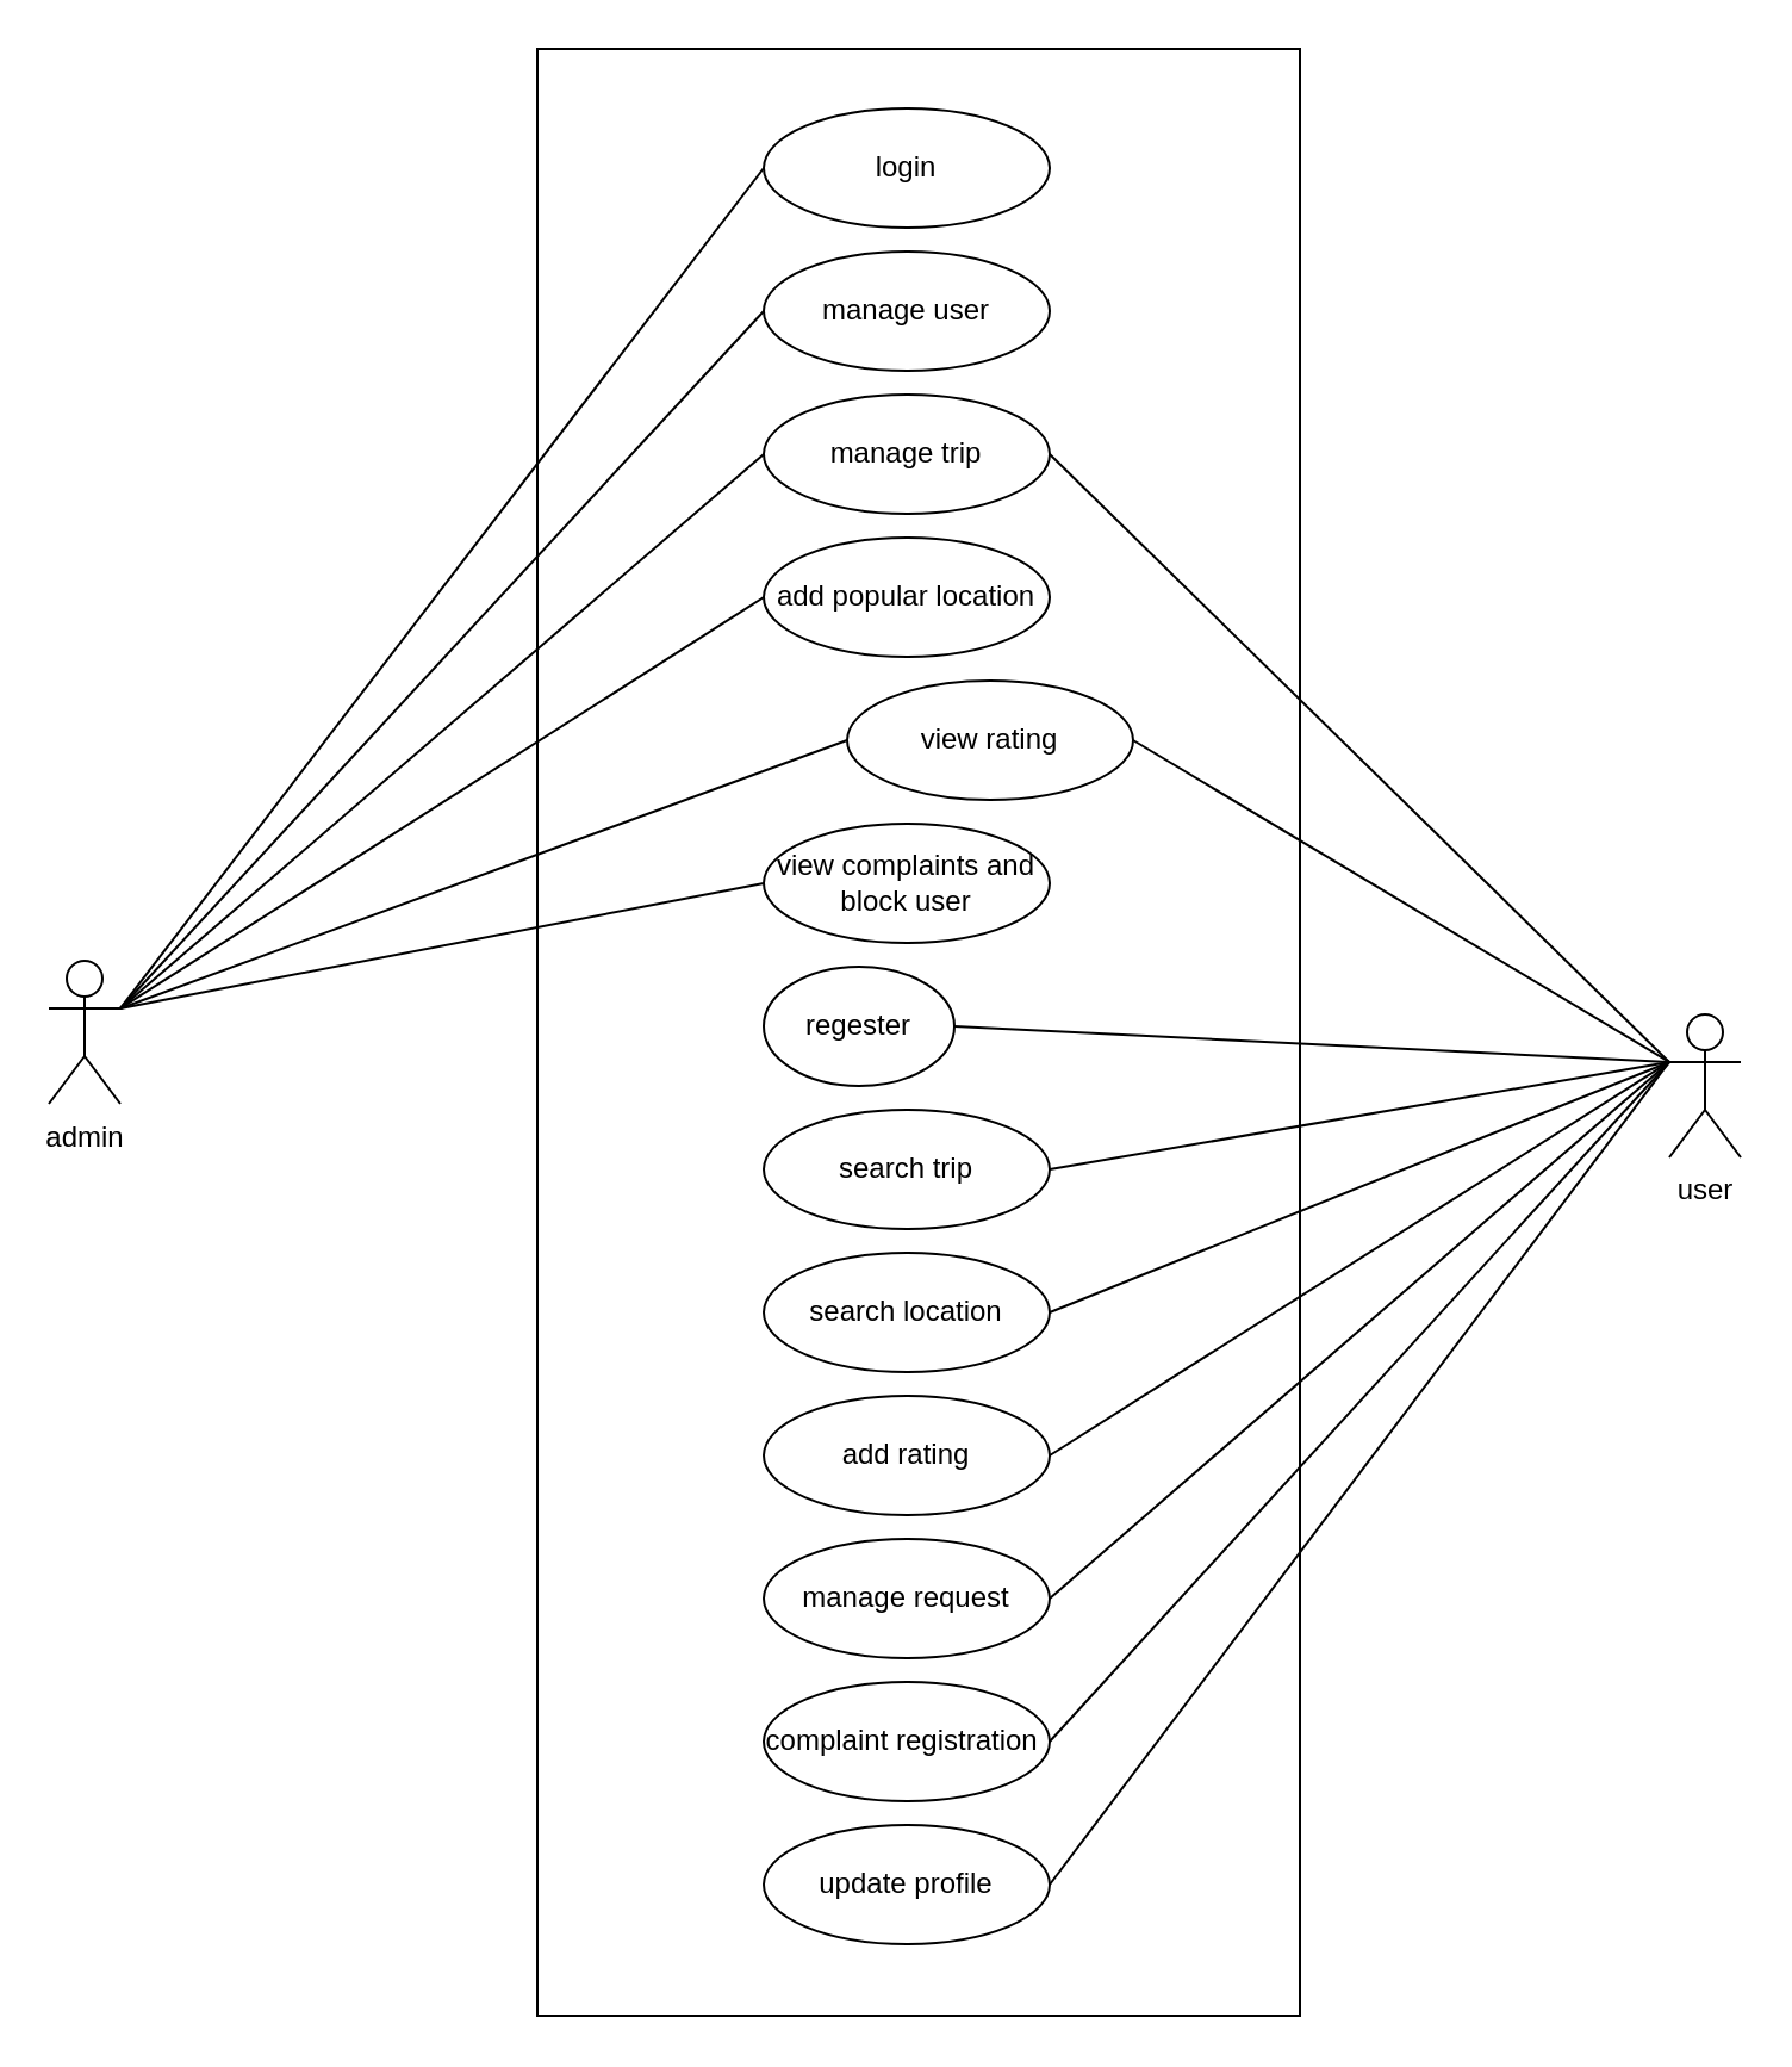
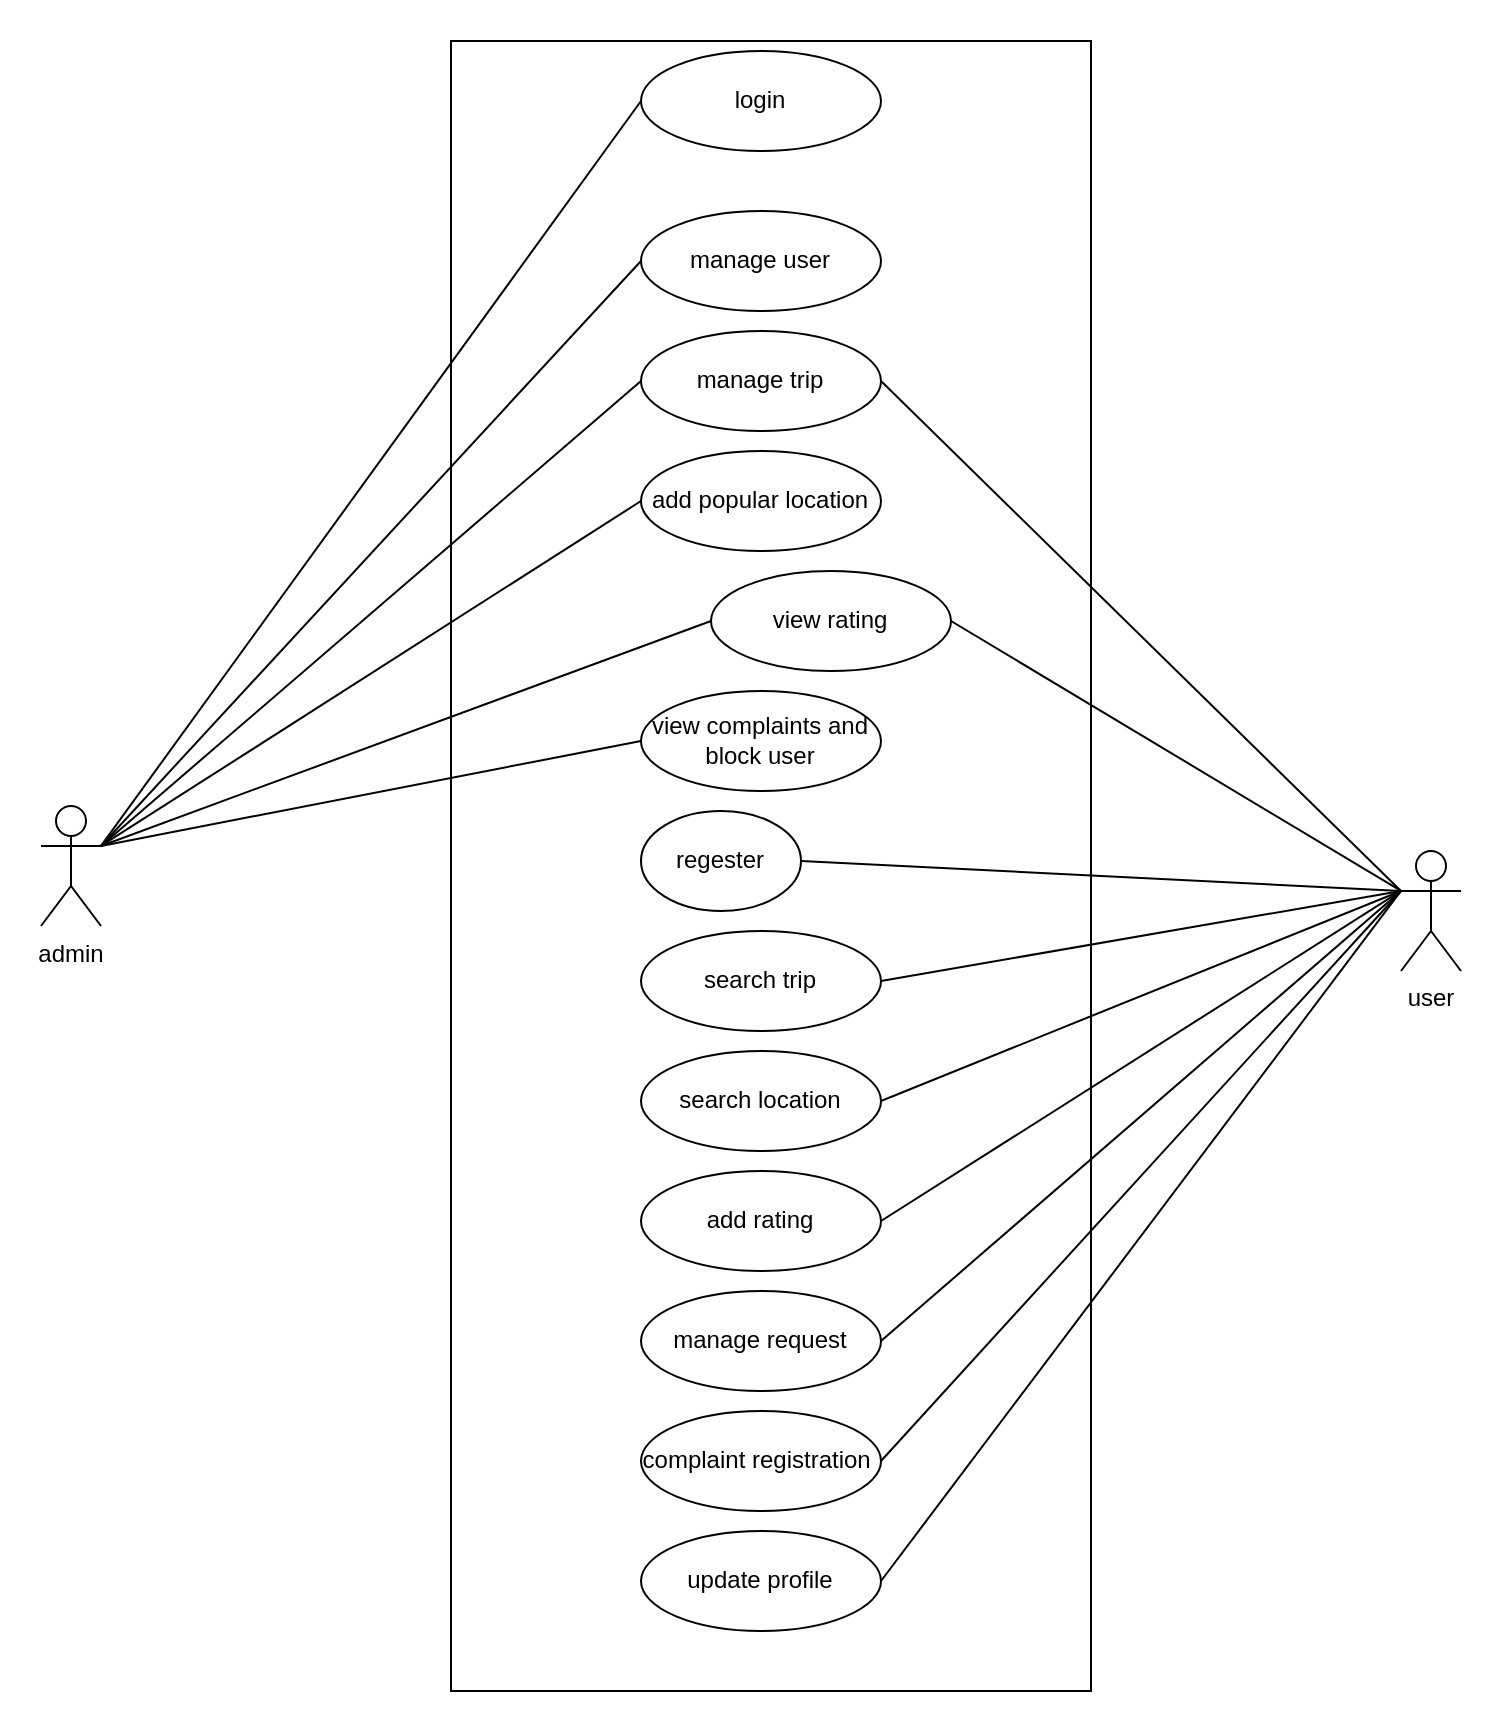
  <mxCell id="0" />
  <mxCell id="1" parent="0" />
  <mxCell id="2" value="" style="rounded=0;whiteSpace=wrap;html=1;" vertex="1" parent="1"><mxGeometry x="225" y="20" width="320" height="825" as="geometry" /></mxCell>
  <mxCell id="3" value="admin" style="shape=umlActor;verticalLabelPosition=bottom;verticalAlign=top;html=1;" vertex="1" parent="1"><mxGeometry x="20" y="402.5" width="30" height="60" as="geometry" /></mxCell>
  <mxCell id="4" value="user" style="shape=umlActor;verticalLabelPosition=bottom;verticalAlign=top;html=1;" vertex="1" parent="1"><mxGeometry x="700" y="425" width="30" height="60" as="geometry" /></mxCell>
- <mxCell id="5" value="login" style="ellipse;whiteSpace=wrap;html=1;" vertex="1" parent="1"><mxGeometry x="320" y="45" width="120" height="50" as="geometry" /></mxCell>
+ <mxCell id="5" value="login" style="ellipse;whiteSpace=wrap;html=1;" vertex="1" parent="1"><mxGeometry x="320" y="25" width="120" height="50" as="geometry" /></mxCell>
  <mxCell id="6" value="manage user" style="ellipse;whiteSpace=wrap;html=1;" vertex="1" parent="1"><mxGeometry x="320" y="105" width="120" height="50" as="geometry" /></mxCell>
  <mxCell id="7" value="manage trip" style="ellipse;whiteSpace=wrap;html=1;" vertex="1" parent="1"><mxGeometry x="320" y="165" width="120" height="50" as="geometry" /></mxCell>
  <mxCell id="8" value="add popular location" style="ellipse;whiteSpace=wrap;html=1;" vertex="1" parent="1"><mxGeometry x="320" y="225" width="120" height="50" as="geometry" /></mxCell>
  <mxCell id="9" value="view rating" style="ellipse;whiteSpace=wrap;html=1;" vertex="1" parent="1"><mxGeometry x="355" y="285" width="120" height="50" as="geometry" /></mxCell>
  <mxCell id="10" value="view complaints and block user" style="ellipse;whiteSpace=wrap;html=1;" vertex="1" parent="1"><mxGeometry x="320" y="345" width="120" height="50" as="geometry" /></mxCell>
  <mxCell id="11" value="regester" style="ellipse;whiteSpace=wrap;html=1;" vertex="1" parent="1"><mxGeometry x="320" y="405" width="80" height="50" as="geometry" /></mxCell>
  <mxCell id="12" value="search trip" style="ellipse;whiteSpace=wrap;html=1;" vertex="1" parent="1"><mxGeometry x="320" y="465" width="120" height="50" as="geometry" /></mxCell>
  <mxCell id="13" value="update profile" style="ellipse;whiteSpace=wrap;html=1;" vertex="1" parent="1"><mxGeometry x="320" y="765" width="120" height="50" as="geometry" /></mxCell>
  <mxCell id="14" value="complaint registration&amp;nbsp;" style="ellipse;whiteSpace=wrap;html=1;" vertex="1" parent="1"><mxGeometry x="320" y="705" width="120" height="50" as="geometry" /></mxCell>
  <mxCell id="15" value="manage request" style="ellipse;whiteSpace=wrap;html=1;" vertex="1" parent="1"><mxGeometry x="320" y="645" width="120" height="50" as="geometry" /></mxCell>
  <mxCell id="16" value="add rating" style="ellipse;whiteSpace=wrap;html=1;" vertex="1" parent="1"><mxGeometry x="320" y="585" width="120" height="50" as="geometry" /></mxCell>
  <mxCell id="17" value="search location" style="ellipse;whiteSpace=wrap;html=1;" vertex="1" parent="1"><mxGeometry x="320" y="525" width="120" height="50" as="geometry" /></mxCell>
  <mxCell id="18" style="edgeStyle=orthogonalEdgeStyle;rounded=0;orthogonalLoop=1;jettySize=auto;html=1;exitX=0.5;exitY=1;exitDx=0;exitDy=0;" edge="1" parent="1" source="2" target="2"><mxGeometry relative="1" as="geometry" /></mxCell>
  <mxCell id="19" value="" style="endArrow=none;html=1;rounded=0;entryX=0;entryY=0.5;entryDx=0;entryDy=0;exitX=1;exitY=0.333;exitDx=0;exitDy=0;exitPerimeter=0;" edge="1" parent="1" source="3" target="5"><mxGeometry width="50" height="50" relative="1" as="geometry"><mxPoint x="280" y="345" as="sourcePoint" /><mxPoint x="330" y="295" as="targetPoint" /></mxGeometry></mxCell>
  <mxCell id="20" value="" style="endArrow=none;html=1;rounded=0;entryX=0;entryY=0.5;entryDx=0;entryDy=0;exitX=1;exitY=0.333;exitDx=0;exitDy=0;exitPerimeter=0;" edge="1" parent="1" source="3" target="6"><mxGeometry width="50" height="50" relative="1" as="geometry"><mxPoint x="280" y="345" as="sourcePoint" /><mxPoint x="330" y="295" as="targetPoint" /></mxGeometry></mxCell>
  <mxCell id="21" value="" style="endArrow=none;html=1;rounded=0;exitX=0;exitY=0.5;exitDx=0;exitDy=0;entryX=1;entryY=0.333;entryDx=0;entryDy=0;entryPerimeter=0;" edge="1" parent="1" source="7" target="3"><mxGeometry width="50" height="50" relative="1" as="geometry"><mxPoint x="280" y="345" as="sourcePoint" /><mxPoint x="330" y="295" as="targetPoint" /></mxGeometry></mxCell>
  <mxCell id="22" value="" style="endArrow=none;html=1;rounded=0;entryX=1;entryY=0.5;entryDx=0;entryDy=0;" edge="1" parent="1" target="7"><mxGeometry width="50" height="50" relative="1" as="geometry"><mxPoint x="700" y="445" as="sourcePoint" /><mxPoint x="330" y="295" as="targetPoint" /></mxGeometry></mxCell>
  <mxCell id="23" value="" style="endArrow=none;html=1;rounded=0;exitX=1;exitY=0.333;exitDx=0;exitDy=0;exitPerimeter=0;entryX=0;entryY=0.5;entryDx=0;entryDy=0;" edge="1" parent="1" source="3" target="8"><mxGeometry width="50" height="50" relative="1" as="geometry"><mxPoint x="280" y="345" as="sourcePoint" /><mxPoint x="330" y="295" as="targetPoint" /></mxGeometry></mxCell>
  <mxCell id="24" value="" style="endArrow=none;html=1;rounded=0;exitX=1;exitY=0.333;exitDx=0;exitDy=0;exitPerimeter=0;entryX=0;entryY=0.5;entryDx=0;entryDy=0;" edge="1" parent="1" source="3" target="9"><mxGeometry width="50" height="50" relative="1" as="geometry"><mxPoint x="280" y="345" as="sourcePoint" /><mxPoint x="330" y="295" as="targetPoint" /></mxGeometry></mxCell>
  <mxCell id="25" value="" style="endArrow=none;html=1;rounded=0;entryX=0;entryY=0.5;entryDx=0;entryDy=0;exitX=1;exitY=0.333;exitDx=0;exitDy=0;exitPerimeter=0;" edge="1" parent="1" source="3" target="10"><mxGeometry width="50" height="50" relative="1" as="geometry"><mxPoint x="280" y="345" as="sourcePoint" /><mxPoint x="330" y="295" as="targetPoint" /></mxGeometry></mxCell>
  <mxCell id="26" value="" style="endArrow=none;html=1;rounded=0;entryX=1;entryY=0.5;entryDx=0;entryDy=0;exitX=0;exitY=0.333;exitDx=0;exitDy=0;exitPerimeter=0;" edge="1" parent="1" source="4" target="9"><mxGeometry width="50" height="50" relative="1" as="geometry"><mxPoint x="280" y="345" as="sourcePoint" /><mxPoint x="330" y="295" as="targetPoint" /></mxGeometry></mxCell>
  <mxCell id="27" value="" style="endArrow=none;html=1;rounded=0;entryX=1;entryY=0.5;entryDx=0;entryDy=0;exitX=0;exitY=0.333;exitDx=0;exitDy=0;exitPerimeter=0;" edge="1" parent="1" source="4" target="11"><mxGeometry width="50" height="50" relative="1" as="geometry"><mxPoint x="280" y="345" as="sourcePoint" /><mxPoint x="330" y="295" as="targetPoint" /></mxGeometry></mxCell>
  <mxCell id="28" value="" style="endArrow=none;html=1;rounded=0;entryX=1;entryY=0.5;entryDx=0;entryDy=0;exitX=0;exitY=0.333;exitDx=0;exitDy=0;exitPerimeter=0;" edge="1" parent="1" source="4" target="12"><mxGeometry width="50" height="50" relative="1" as="geometry"><mxPoint x="280" y="345" as="sourcePoint" /><mxPoint x="330" y="295" as="targetPoint" /></mxGeometry></mxCell>
  <mxCell id="29" value="" style="endArrow=none;html=1;rounded=0;entryX=1;entryY=0.5;entryDx=0;entryDy=0;exitX=0;exitY=0.333;exitDx=0;exitDy=0;exitPerimeter=0;" edge="1" parent="1" source="4" target="17"><mxGeometry width="50" height="50" relative="1" as="geometry"><mxPoint x="280" y="345" as="sourcePoint" /><mxPoint x="330" y="295" as="targetPoint" /></mxGeometry></mxCell>
  <mxCell id="30" value="" style="endArrow=none;html=1;rounded=0;entryX=1;entryY=0.5;entryDx=0;entryDy=0;exitX=0;exitY=0.333;exitDx=0;exitDy=0;exitPerimeter=0;" edge="1" parent="1" source="4" target="16"><mxGeometry width="50" height="50" relative="1" as="geometry"><mxPoint x="280" y="345" as="sourcePoint" /><mxPoint x="330" y="295" as="targetPoint" /></mxGeometry></mxCell>
  <mxCell id="31" value="" style="endArrow=none;html=1;rounded=0;entryX=1;entryY=0.5;entryDx=0;entryDy=0;exitX=0;exitY=0.333;exitDx=0;exitDy=0;exitPerimeter=0;" edge="1" parent="1" source="4" target="15"><mxGeometry width="50" height="50" relative="1" as="geometry"><mxPoint x="280" y="345" as="sourcePoint" /><mxPoint x="330" y="295" as="targetPoint" /></mxGeometry></mxCell>
  <mxCell id="32" value="" style="endArrow=none;html=1;rounded=0;entryX=1;entryY=0.5;entryDx=0;entryDy=0;exitX=0;exitY=0.333;exitDx=0;exitDy=0;exitPerimeter=0;" edge="1" parent="1" source="4" target="14"><mxGeometry width="50" height="50" relative="1" as="geometry"><mxPoint x="280" y="815" as="sourcePoint" /><mxPoint x="330" y="765" as="targetPoint" /></mxGeometry></mxCell>
  <mxCell id="33" value="" style="endArrow=none;html=1;rounded=0;entryX=1;entryY=0.5;entryDx=0;entryDy=0;exitX=0;exitY=0.333;exitDx=0;exitDy=0;exitPerimeter=0;" edge="1" parent="1" source="4" target="13"><mxGeometry width="50" height="50" relative="1" as="geometry"><mxPoint x="690" y="435" as="sourcePoint" /><mxPoint x="330" y="515" as="targetPoint" /></mxGeometry></mxCell>
